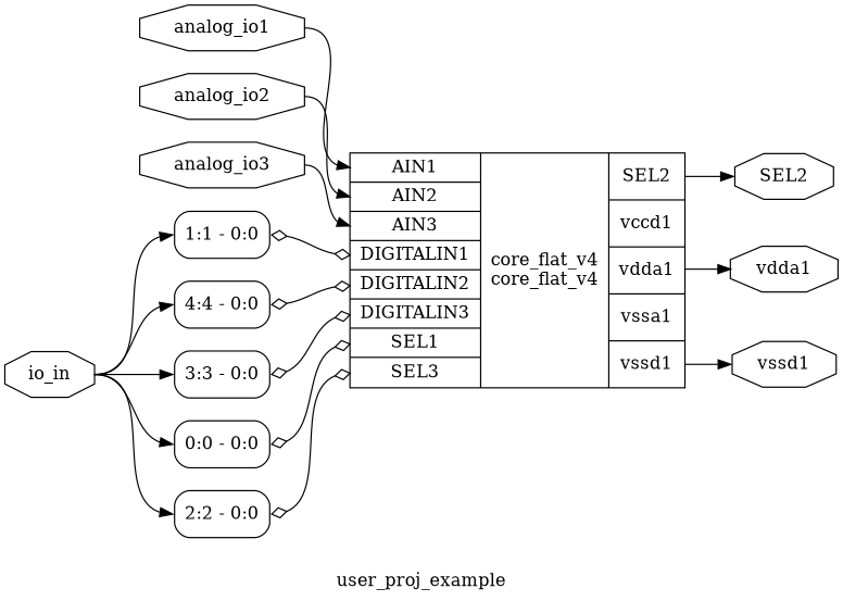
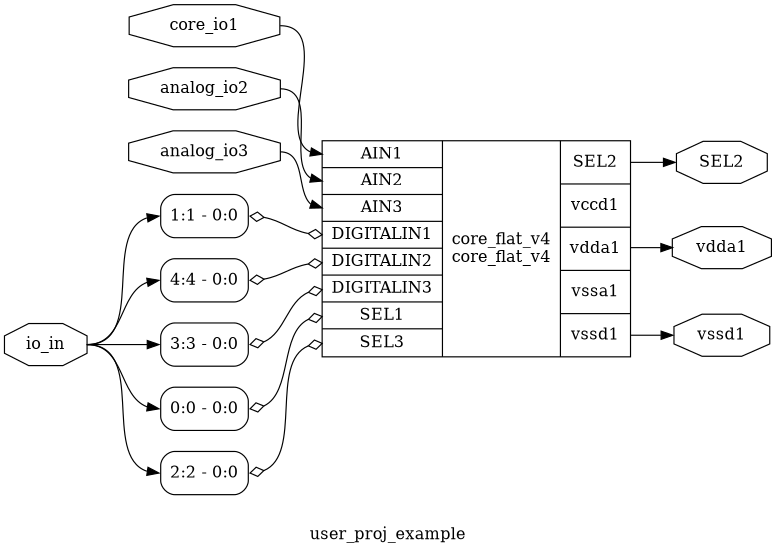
  digraph {
    label=user_proj_example
    rankdir=LR
    remincross=true
    node [color=black fontcolor=black shape=octagon]
    edge [color=black fontcolor=black headport="s0:w" tailport=e]
    n1 [label=analog_io3]
    n2 [label="{{<p10> AIN1|<p11> AIN2|<p12> AIN3|<p13> DIGITALIN1|<p14> DIGITALIN2|<p15> DIGITALIN3|<p16> SEL1|<p17> SEL3}|core_flat_v4\ncore_flat_v4|{<p4> SEL2|<p7> vccd1|<p9> vdda1|<p8> vssa1|<p6> vssd1}}" shape=record color="" fontcolor=""]
    n3 [label=SEL2]
    n4 [label=vssd1]
    n5 [label=vdda1]
    n6 [label=analog_io2]
-   n7 [label=analog_io1]
+   n7 [label=core_io1]
    n8 [label=io_in]
    n9 [label="<s0> 4:4 - 0:0 " shape=record style=rounded]
    n10 [label="<s0> 3:3 - 0:0 " shape=record style=rounded]
    n11 [label="<s0> 2:2 - 0:0 " shape=record style=rounded]
    n12 [label="<s0> 1:1 - 0:0 " shape=record style=rounded]
    n13 [label="<s0> 0:0 - 0:0 " shape=record style=rounded]
    n1 -> n2 [headport="p12:w"]
    n2 -> n3 [headport=w tailport="p4:e"]
    n2 -> n4 [headport=w tailport="p6:e"]
    n2 -> n5 [headport=w tailport="p9:e"]
    n6 -> n2 [headport="p11:w"]
    n7 -> n2 [headport="p10:w"]
    n8 -> n9
    n8 -> n10
    n8 -> n11
    n8 -> n12
    n8 -> n13
    n9 -> n2 [arrowhead=odiamond arrowtail=odiamond dir=both headport="p14:w"]
    n10 -> n2 [arrowhead=odiamond arrowtail=odiamond dir=both headport="p15:w"]
    n11 -> n2 [arrowhead=odiamond arrowtail=odiamond dir=both headport="p17:w"]
    n12 -> n2 [arrowhead=odiamond arrowtail=odiamond dir=both headport="p13:w"]
    n13 -> n2 [arrowhead=odiamond arrowtail=odiamond dir=both headport="p16:w"]
  }
